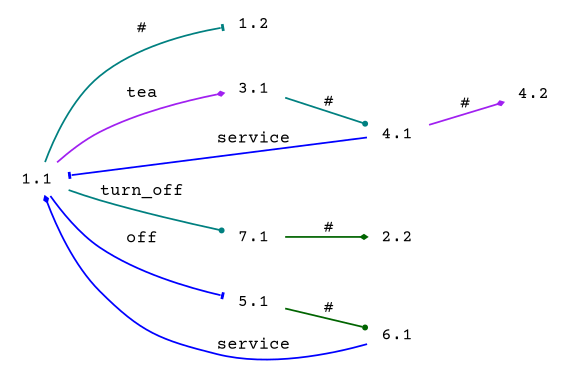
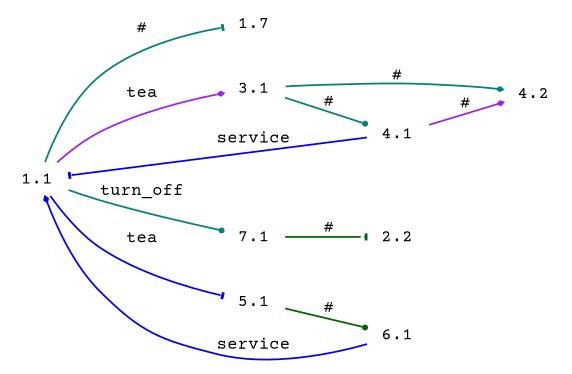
  digraph {
    fontname="Courier Prime"
    rankdir=LR
    node [color=red fontname="Courier Prime" fontsize=10 shape=plaintext]
    edge [arrowhead=diamond arrowsize=0.3 color=teal fontname="Courier Prime" fontsize=10]
    1.1 [height=.2 width=.3]
-   1.2 [height=.2 width=.3]
+   1.2 [height=.2 width=.3 label=1.7]
    3.1 [height=.2 width=.3]
    5.1 [height=.2 width=.3]
    7.1 [color=darkorange height=.2 width=.3]
    4.1 [height=.2 width=.3]
    4.2 [height=.2 width=.3]
    6.1 [height=.2 width=.3]
    2.2 [color=darkorange height=.2 width=.3]
    1.1 -> 1.2 [arrowhead=tee label="#"]
    1.1 -> 3.1 [color=purple label=tea]
-   1.1 -> 5.1 [arrowhead=tee color=blue label=off]
+   1.1 -> 5.1 [arrowhead=tee color=blue label=tea]
    1.1 -> 7.1 [arrowhead=dot label=turn_off]
    3.1 -> 4.1 [arrowhead=dot label="#"]
+   3.1 -> 4.2 [label="#"]
    5.1 -> 6.1 [arrowhead=dot color=darkgreen label="#"]
-   7.1 -> 2.2 [color=darkgreen label="#"]
+   7.1 -> 2.2 [arrowhead=tee color=darkgreen label="#"]
    4.1 -> 1.1 [arrowhead=tee color=blue label=service]
    4.1 -> 4.2 [color=purple label="#"]
    6.1 -> 1.1 [color=blue label=service]
  }
